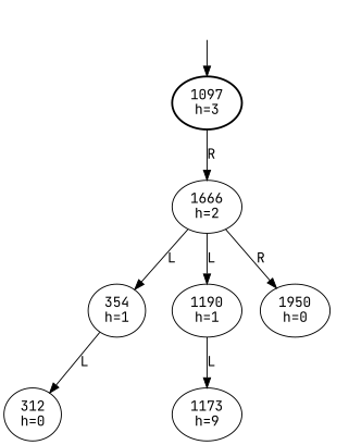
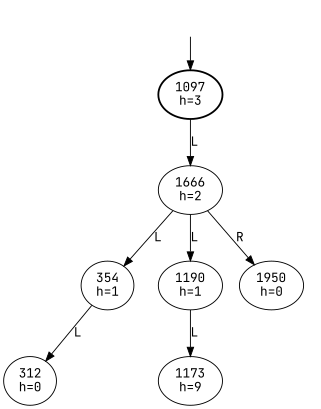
  digraph {
    fontname="JetBrains Mono"
    node [fontname="JetBrains Mono"]
    edge [fontname="JetBrains Mono"]
    DUMMY [style=invis]
    n2 [label="1097\nh=3" penwidth=2]
    n3 [label="1666\nh=2"]
    n4 [label="354\nh=1"]
    n5 [label="312\nh=0"]
    R_354 [style=invis]
    n7 [label="1190\nh=1"]
    n8 [label="1950\nh=0"]
    n9 [label="1173\nh=9"]
    R_1190 [style=invis]
    DUMMY -> n2
-   n2 -> n3 [label=R]
+   n2 -> n3 [label=L]
    n3 -> n4 [label=L]
    n3 -> n7 [label=L]
    n3 -> n8 [label=R]
    n4 -> n5 [label=L]
    n4 -> R_354 [style=invis]
    n7 -> n9 [label=L]
    n7 -> R_1190 [style=invis]
  }
